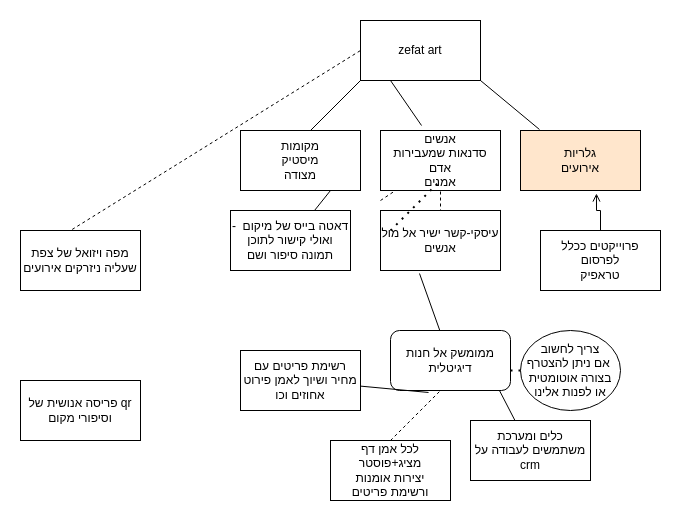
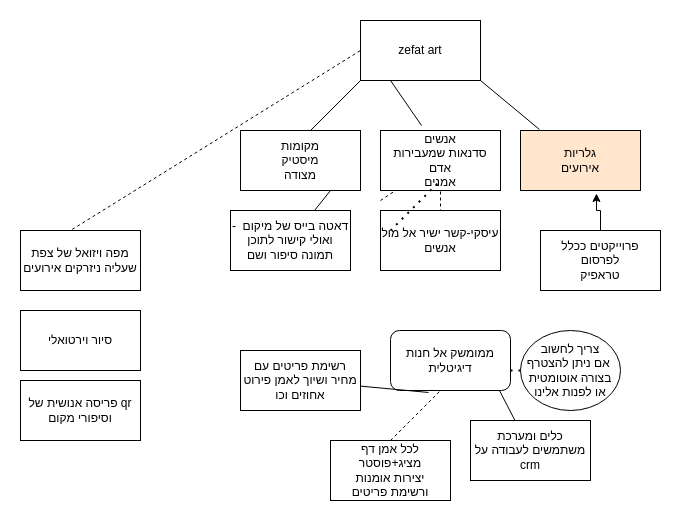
  <mxCell id="0" />
  <mxCell id="1" parent="0" />
  <mxCell id="2" value="zefat art" style="rounded=0;whiteSpace=wrap;html=1;" vertex="1" parent="1"><mxGeometry x="360" y="20" width="120" height="60" as="geometry" /></mxCell>
  <mxCell id="3" value="" style="endArrow=none;html=1;rounded=0;" edge="1" parent="1"><mxGeometry width="50" height="50" relative="1" as="geometry"><mxPoint x="310" y="130" as="sourcePoint" /><mxPoint x="360" y="80" as="targetPoint" /></mxGeometry></mxCell>
  <mxCell id="4" value="מקומות&lt;br&gt;מיסטיק&lt;br&gt;מצודה" style="rounded=0;whiteSpace=wrap;html=1;" vertex="1" parent="1"><mxGeometry x="240" y="130" width="120" height="60" as="geometry" /></mxCell>
  <mxCell id="5" value="אנשים&lt;br&gt;סדנאות שמעבירות אדם&lt;br&gt;אמנים&lt;br&gt;" style="rounded=0;whiteSpace=wrap;html=1;" vertex="1" parent="1"><mxGeometry x="380" y="130" width="120" height="60" as="geometry" /></mxCell>
  <mxCell id="6" value="" style="endArrow=none;html=1;rounded=0;exitX=0.342;exitY=-0.083;exitDx=0;exitDy=0;exitPerimeter=0;" edge="1" parent="1" source="5"><mxGeometry width="50" height="50" relative="1" as="geometry"><mxPoint x="340" y="130" as="sourcePoint" /><mxPoint x="390" y="80" as="targetPoint" /></mxGeometry></mxCell>
  <mxCell id="7" value="גלריות&lt;br&gt;אירועים&lt;br&gt;" style="rounded=0;whiteSpace=wrap;html=1;fillColor=#ffe6cc;" vertex="1" parent="1"><mxGeometry x="520" y="130" width="120" height="60" as="geometry" /></mxCell>
  <mxCell id="8" value="" style="endArrow=none;html=1;rounded=0;exitX=0.158;exitY=-0.017;exitDx=0;exitDy=0;exitPerimeter=0;" edge="1" parent="1" source="7"><mxGeometry width="50" height="50" relative="1" as="geometry"><mxPoint x="511.04" y="125.02" as="sourcePoint" /><mxPoint x="480" y="80" as="targetPoint" /></mxGeometry></mxCell>
  <mxCell id="9" value="" style="endArrow=none;dashed=1;html=1;rounded=0;entryX=0;entryY=0.5;entryDx=0;entryDy=0;" edge="1" parent="1" target="2"><mxGeometry width="50" height="50" relative="1" as="geometry"><mxPoint x="70" y="240" as="sourcePoint" /><mxPoint x="160" y="150" as="targetPoint" /><Array as="points"><mxPoint x="70" y="230" /></Array></mxGeometry></mxCell>
  <mxCell id="10" value="מפה ויזואל של צפת שעליה ניזרקים אירועים" style="rounded=0;whiteSpace=wrap;html=1;" vertex="1" parent="1"><mxGeometry x="20" y="230" width="120" height="60" as="geometry" /></mxCell>
+ <mxCell id="11" value="סיור וירטואלי" style="rounded=0;whiteSpace=wrap;html=1;" vertex="1" parent="1"><mxGeometry x="20" y="310" width="120" height="60" as="geometry" /></mxCell>
  <mxCell id="12" value="פריסה אנושית של qr וסיפורי מקום" style="rounded=0;whiteSpace=wrap;html=1;" vertex="1" parent="1"><mxGeometry x="20" y="380" width="120" height="60" as="geometry" /></mxCell>
  <mxCell id="13" value="" style="endArrow=none;html=1;rounded=0;exitX=0.75;exitY=1;exitDx=0;exitDy=0;" edge="1" parent="1" source="4" target="14"><mxGeometry width="50" height="50" relative="1" as="geometry"><mxPoint x="330" y="280" as="sourcePoint" /><mxPoint x="340" y="190" as="targetPoint" /></mxGeometry></mxCell>
  <mxCell id="14" value="דאטה בייס של מיקום&amp;nbsp; - ואולי קישור לתוכן תמונה סיפור ושם" style="rounded=0;whiteSpace=wrap;html=1;" vertex="1" parent="1"><mxGeometry x="230" y="210" width="120" height="60" as="geometry" /></mxCell>
  <mxCell id="15" value="" style="endArrow=none;dashed=1;html=1;rounded=0;entryX=0.5;entryY=1;entryDx=0;entryDy=0;" edge="1" parent="1" target="5"><mxGeometry width="50" height="50" relative="1" as="geometry"><mxPoint x="440" y="230" as="sourcePoint" /><mxPoint x="440" y="220" as="targetPoint" /></mxGeometry></mxCell>
  <mxCell id="16" value="עיסקי-קשר ישיר אל מול אנשים" style="rounded=0;whiteSpace=wrap;html=1;" vertex="1" parent="1"><mxGeometry x="380" y="210" width="120" height="60" as="geometry" /></mxCell>
- <mxCell id="17" value="" style="endArrow=none;html=1;rounded=0;exitX=0.325;exitY=1.05;exitDx=0;exitDy=0;exitPerimeter=0;" edge="1" parent="1" source="16" target="18"><mxGeometry width="50" height="50" relative="1" as="geometry"><mxPoint x="390" y="260" as="sourcePoint" /><mxPoint x="450" y="360" as="targetPoint" /></mxGeometry></mxCell>
  <mxCell id="18" value="ממומשק אל חנות דיגיטלית" style="rounded=1;whiteSpace=wrap;html=1;" vertex="1" parent="1"><mxGeometry x="390" y="330" width="120" height="60" as="geometry" /></mxCell>
  <mxCell id="19" value="" style="endArrow=none;dashed=1;html=1;dashPattern=1 3;strokeWidth=2;rounded=0;" edge="1" parent="1" target="21"><mxGeometry width="50" height="50" relative="1" as="geometry"><mxPoint x="600" y="230" as="sourcePoint" /><mxPoint x="600" y="190" as="targetPoint" /></mxGeometry></mxCell>
- <mxCell id="20" style="edgeStyle=orthogonalEdgeStyle;rounded=0;orthogonalLoop=1;jettySize=auto;html=1;entryX=0.633;entryY=1.05;entryDx=0;entryDy=0;entryPerimeter=0;endArrow=open;" edge="1" parent="1" source="21" target="7"><mxGeometry relative="1" as="geometry" /></mxCell>
+ <mxCell id="20" style="edgeStyle=orthogonalEdgeStyle;rounded=0;orthogonalLoop=1;jettySize=auto;html=1;entryX=0.633;entryY=1.05;entryDx=0;entryDy=0;entryPerimeter=0;" edge="1" parent="1" source="21" target="7"><mxGeometry relative="1" as="geometry" /></mxCell>
  <mxCell id="21" value="פרוייקטים ככלל&lt;br&gt;לפרסום&lt;br&gt;טראפיק&lt;br&gt;" style="rounded=0;whiteSpace=wrap;html=1;" vertex="1" parent="1"><mxGeometry x="540" y="230" width="120" height="60" as="geometry" /></mxCell>
  <mxCell id="22" value="" style="endArrow=none;dashed=1;html=1;rounded=0;" edge="1" parent="1"><mxGeometry width="50" height="50" relative="1" as="geometry"><mxPoint x="390" y="440" as="sourcePoint" /><mxPoint x="440" y="390" as="targetPoint" /></mxGeometry></mxCell>
  <mxCell id="23" value="לכל אמן דף מציג+פוסטר&lt;br&gt;יצירות אומנות&lt;br&gt;ורשימת פריטים" style="rounded=0;whiteSpace=wrap;html=1;" vertex="1" parent="1"><mxGeometry x="330" y="440" width="120" height="60" as="geometry" /></mxCell>
  <mxCell id="24" value="צריך לחשוב&lt;br&gt;אם ניתן להצטרף&amp;nbsp;&lt;br&gt;בצורה אוטומטית&lt;br&gt;או לפנות אלינו" style="ellipse;whiteSpace=wrap;html=1;" vertex="1" parent="1"><mxGeometry x="520" y="330" width="100" height="80" as="geometry" /></mxCell>
  <mxCell id="25" value="" style="endArrow=none;dashed=1;html=1;dashPattern=1 3;strokeWidth=2;rounded=0;" edge="1" parent="1"><mxGeometry width="50" height="50" relative="1" as="geometry"><mxPoint x="390" y="230" as="sourcePoint" /><mxPoint x="440" y="180" as="targetPoint" /></mxGeometry></mxCell>
  <mxCell id="26" value="" style="endArrow=none;dashed=1;html=1;dashPattern=1 3;strokeWidth=2;rounded=0;entryX=0;entryY=0.5;entryDx=0;entryDy=0;" edge="1" parent="1" target="24"><mxGeometry width="50" height="50" relative="1" as="geometry"><mxPoint x="510" y="370" as="sourcePoint" /><mxPoint x="560" y="320" as="targetPoint" /></mxGeometry></mxCell>
  <mxCell id="27" value="" style="endArrow=none;dashed=1;html=1;rounded=0;" edge="1" parent="1" target="5"><mxGeometry width="50" height="50" relative="1" as="geometry"><mxPoint x="380" y="200" as="sourcePoint" /><mxPoint x="440" y="160" as="targetPoint" /></mxGeometry></mxCell>
  <mxCell id="28" value="" style="endArrow=none;html=1;rounded=0;exitX=0.908;exitY=1;exitDx=0;exitDy=0;exitPerimeter=0;" edge="1" parent="1" source="18" target="29"><mxGeometry width="50" height="50" relative="1" as="geometry"><mxPoint x="510" y="440" as="sourcePoint" /><mxPoint x="500" y="385" as="targetPoint" /></mxGeometry></mxCell>
  <mxCell id="29" value="כלים ומערכת משתמשים לעבודה על crm" style="rounded=0;whiteSpace=wrap;html=1;" vertex="1" parent="1"><mxGeometry x="470" y="420" width="120" height="60" as="geometry" /></mxCell>
  <mxCell id="30" value="" style="endArrow=none;html=1;rounded=0;" edge="1" parent="1" target="31"><mxGeometry width="50" height="50" relative="1" as="geometry"><mxPoint x="330" y="400" as="sourcePoint" /><mxPoint x="390" y="370" as="targetPoint" /></mxGeometry></mxCell>
  <mxCell id="31" value="רשימת פריטים עם מחיר ושיוך לאמן פירוט אחוזים וכו" style="rounded=0;whiteSpace=wrap;html=1;" vertex="1" parent="1"><mxGeometry x="240" y="350" width="120" height="60" as="geometry" /></mxCell>
  <mxCell id="32" value="" style="endArrow=none;html=1;rounded=0;entryX=0.317;entryY=1.033;entryDx=0;entryDy=0;entryPerimeter=0;" edge="1" parent="1" source="31" target="18"><mxGeometry width="50" height="50" relative="1" as="geometry"><mxPoint x="390" y="520" as="sourcePoint" /><mxPoint x="440" y="470" as="targetPoint" /></mxGeometry></mxCell>
